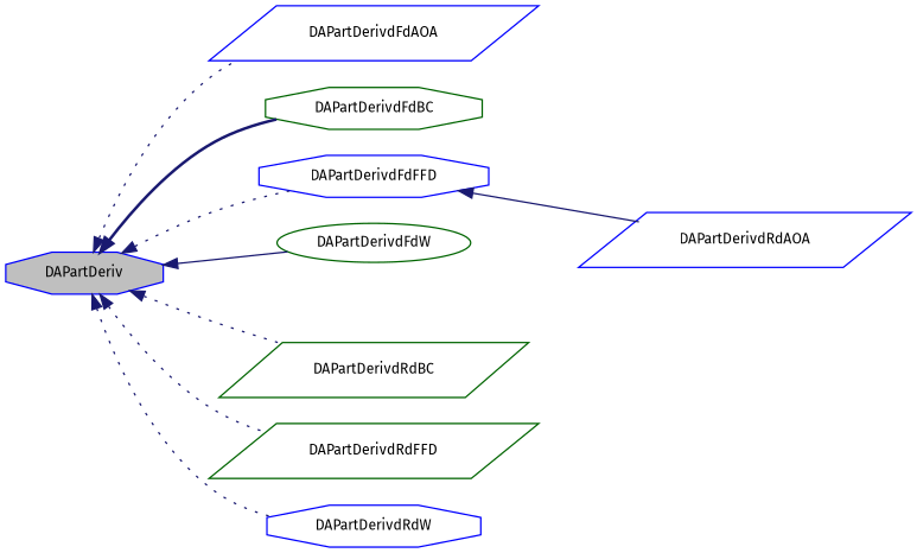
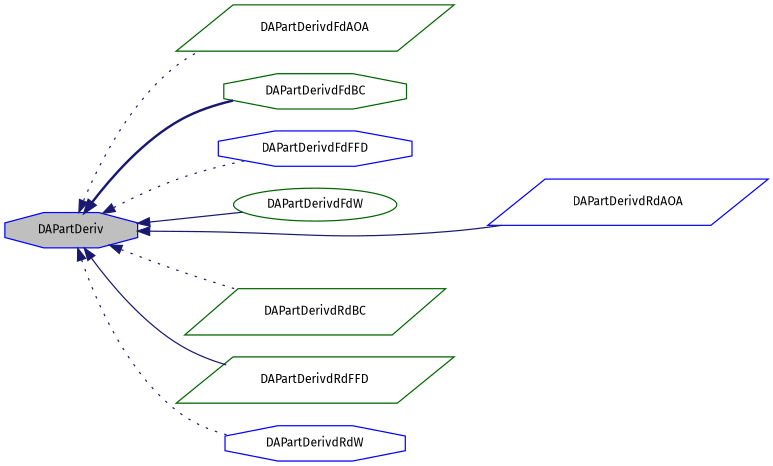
  digraph {
    fontname="Fira Sans"
    rankdir=LR
    node [color=blue fontname="Fira Sans" fontsize=10 shape=octagon]
    edge [color=midnightblue dir=back fontname="Fira Sans" fontsize=10 labelfontname=Helvetica labelfontsize=10 style=dotted]
    n1 [fillcolor=grey75 fontcolor=black height=0.2 label=DAPartDeriv style=filled width=0.4]
-   n2 [height=0.2 label=DAPartDerivdFdAOA shape=parallelogram width=0.4]
+   n2 [color=darkgreen height=0.2 label=DAPartDerivdFdAOA shape=parallelogram width=0.4]
    n3 [color=darkgreen height=0.2 label=DAPartDerivdFdBC width=0.4]
    n4 [height=0.2 label=DAPartDerivdFdFFD width=0.4]
    n5 [color=darkgreen height=0.2 label=DAPartDerivdFdW shape=ellipse width=0.4]
    n6 [height=0.2 label=DAPartDerivdRdAOA shape=parallelogram width=0.4]
    n7 [color=darkgreen height=0.2 label=DAPartDerivdRdBC shape=parallelogram width=0.4]
    n8 [color=darkgreen height=0.2 label=DAPartDerivdRdFFD shape=parallelogram width=0.4]
    n9 [height=0.2 label=DAPartDerivdRdW width=0.4]
    n1 -> n2
    n1 -> n3 [style=bold]
    n1 -> n4
    n1 -> n5 [style=solid]
-   n4 -> n6 [style=solid]
+   n1 -> n6 [style=solid]
    n1 -> n7
-   n1 -> n8
+   n1 -> n8 [style=solid]
    n1 -> n9
  }
